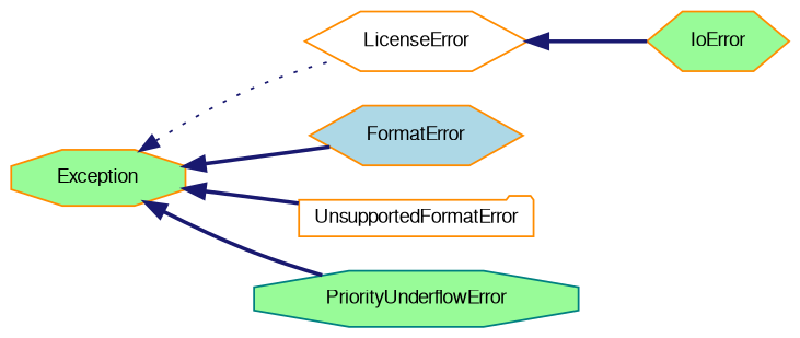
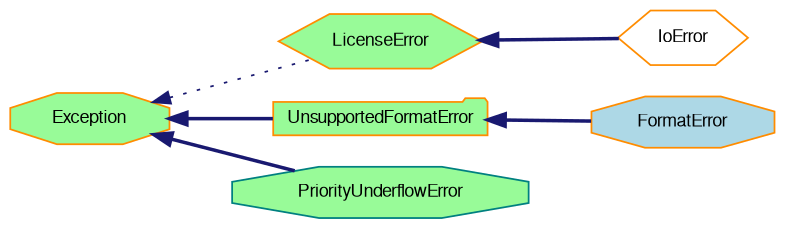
  digraph {
    rankdir=LR
    node [color=darkorange fillcolor=palegreen fontname=FreeSans fontsize=10 shape=octagon style=filled]
    edge [color=midnightblue dir=back fontname=FreeSans fontsize=10 labelfontname=FreeSans labelfontsize=10 style=bold]
    n1 [fontcolor=black height=0.2 label=Exception width=0.4]
-   n2 [fillcolor=white height=0.2 label=LicenseError shape=hexagon width=0.4]
-   n3 [fillcolor=lightblue height=0.2 label=FormatError shape=hexagon width=0.4]
-   n4 [fillcolor=white height=0.2 label=UnsupportedFormatError shape=folder width=0.4]
+   n2 [height=0.2 label=LicenseError shape=hexagon width=0.4]
+   n3 [fillcolor=lightblue height=0.2 label=FormatError width=0.4]
+   n4 [height=0.2 label=UnsupportedFormatError shape=folder width=0.4]
    n5 [color=teal height=0.2 label=PriorityUnderflowError width=0.4]
-   n6 [height=0.2 label=IoError shape=hexagon width=0.4]
+   n6 [fillcolor=white height=0.2 label=IoError shape=hexagon width=0.4]
    n1 -> n2 [style=dotted]
-   n1 -> n3
+   n4 -> n3
    n1 -> n4
    n1 -> n5
    n2 -> n6
  }
